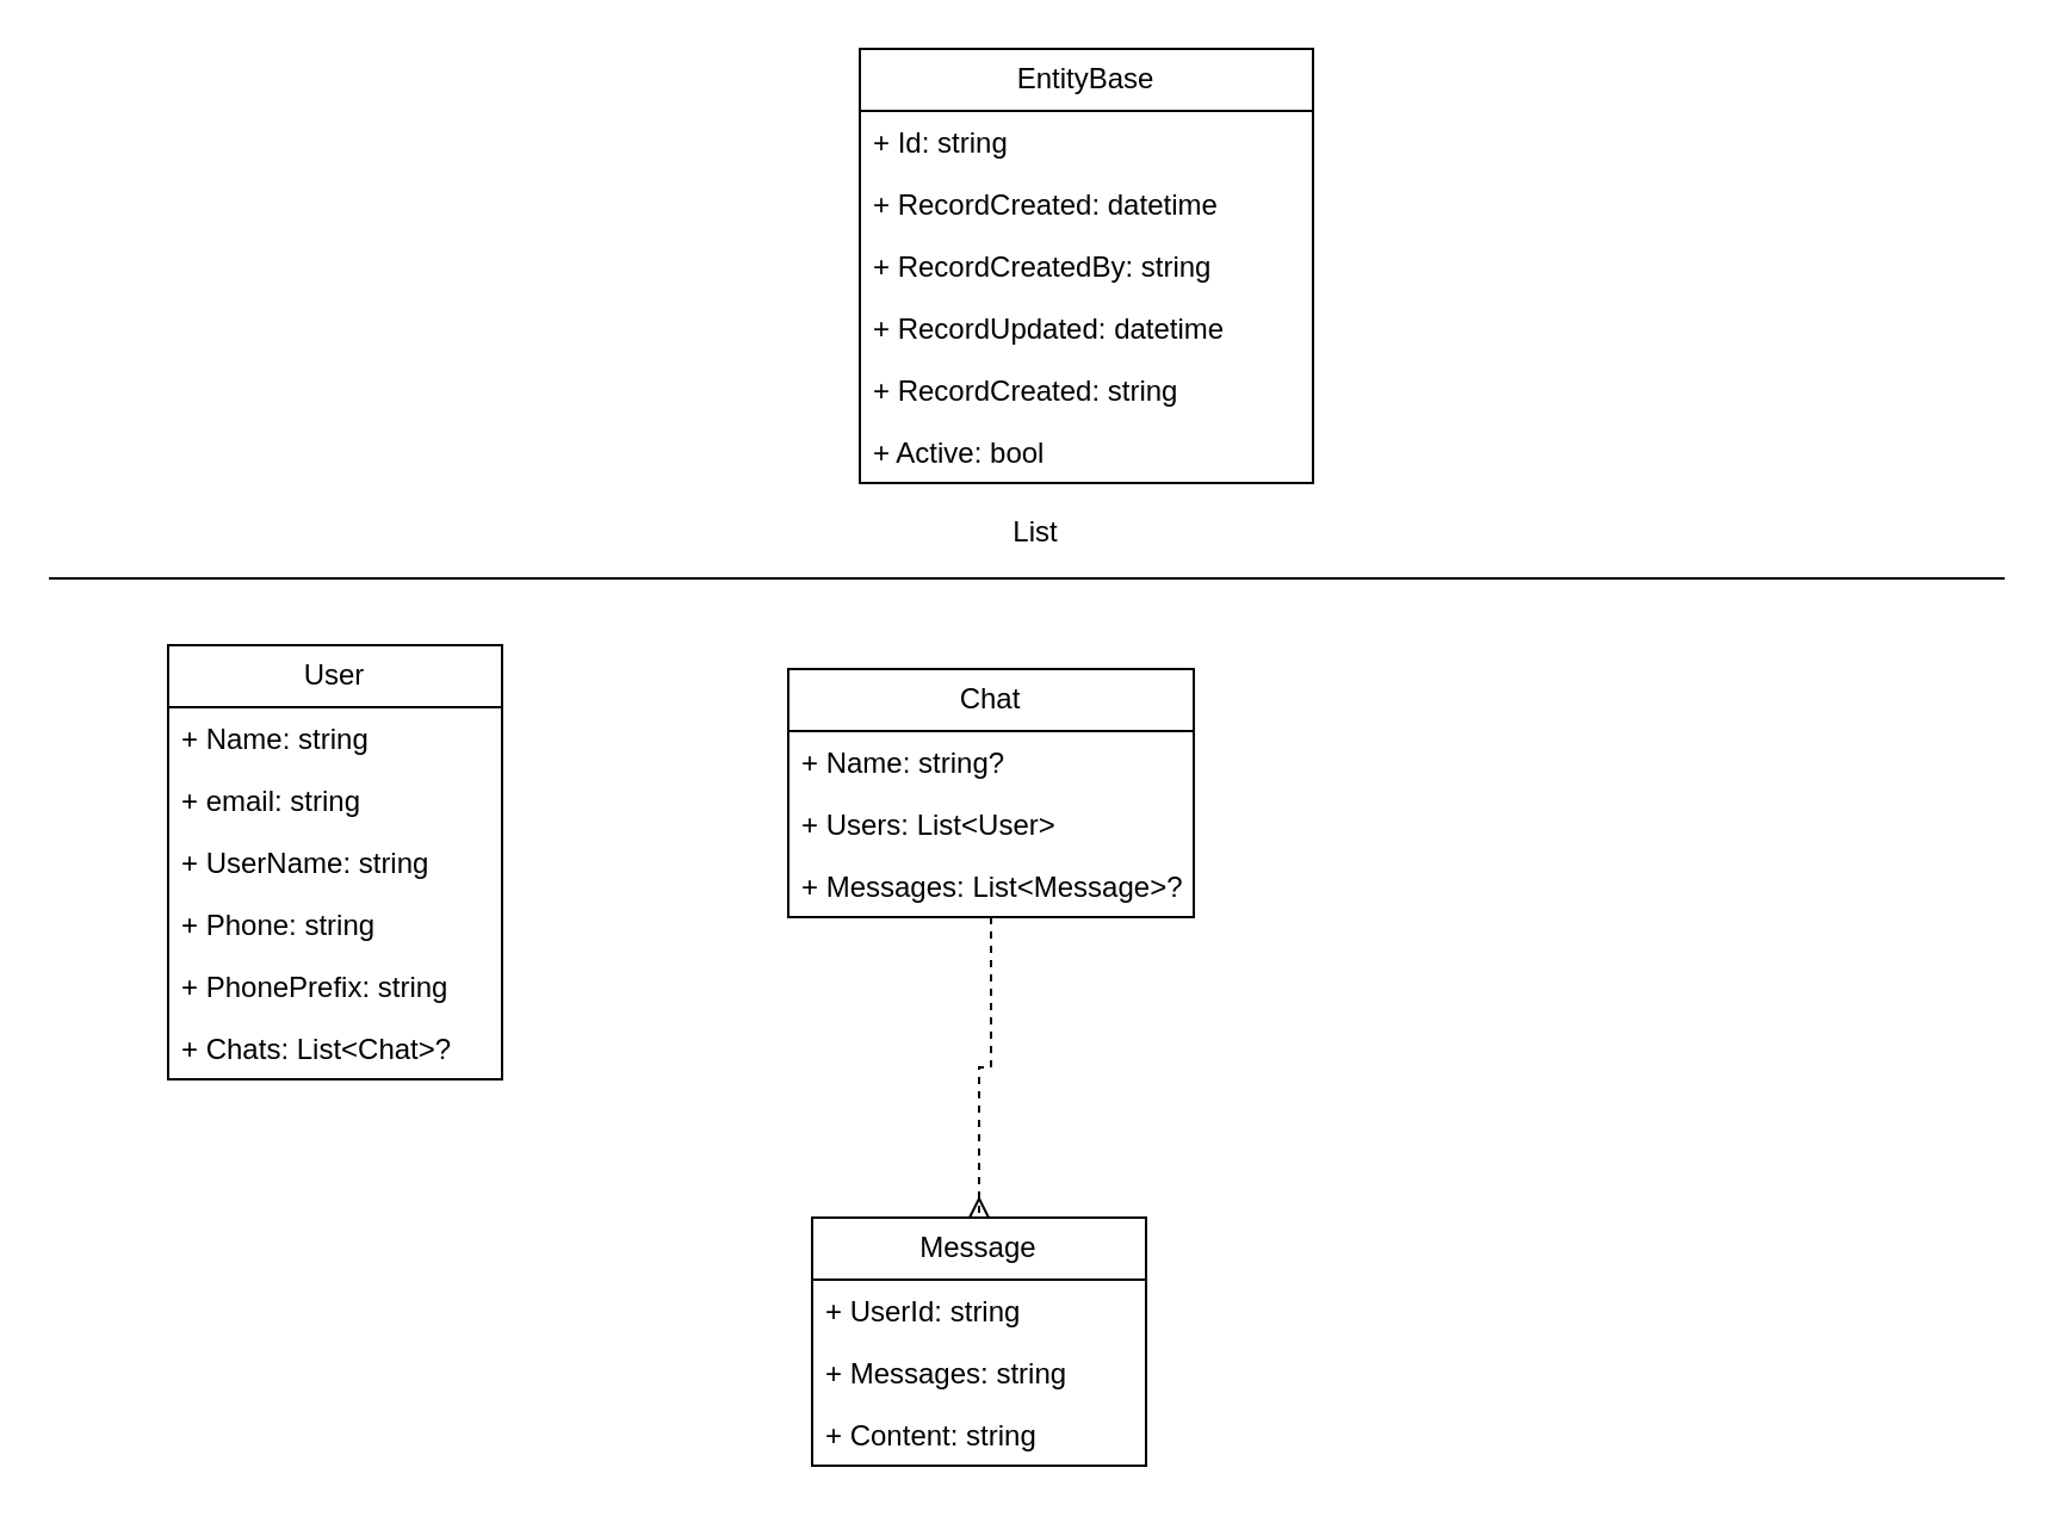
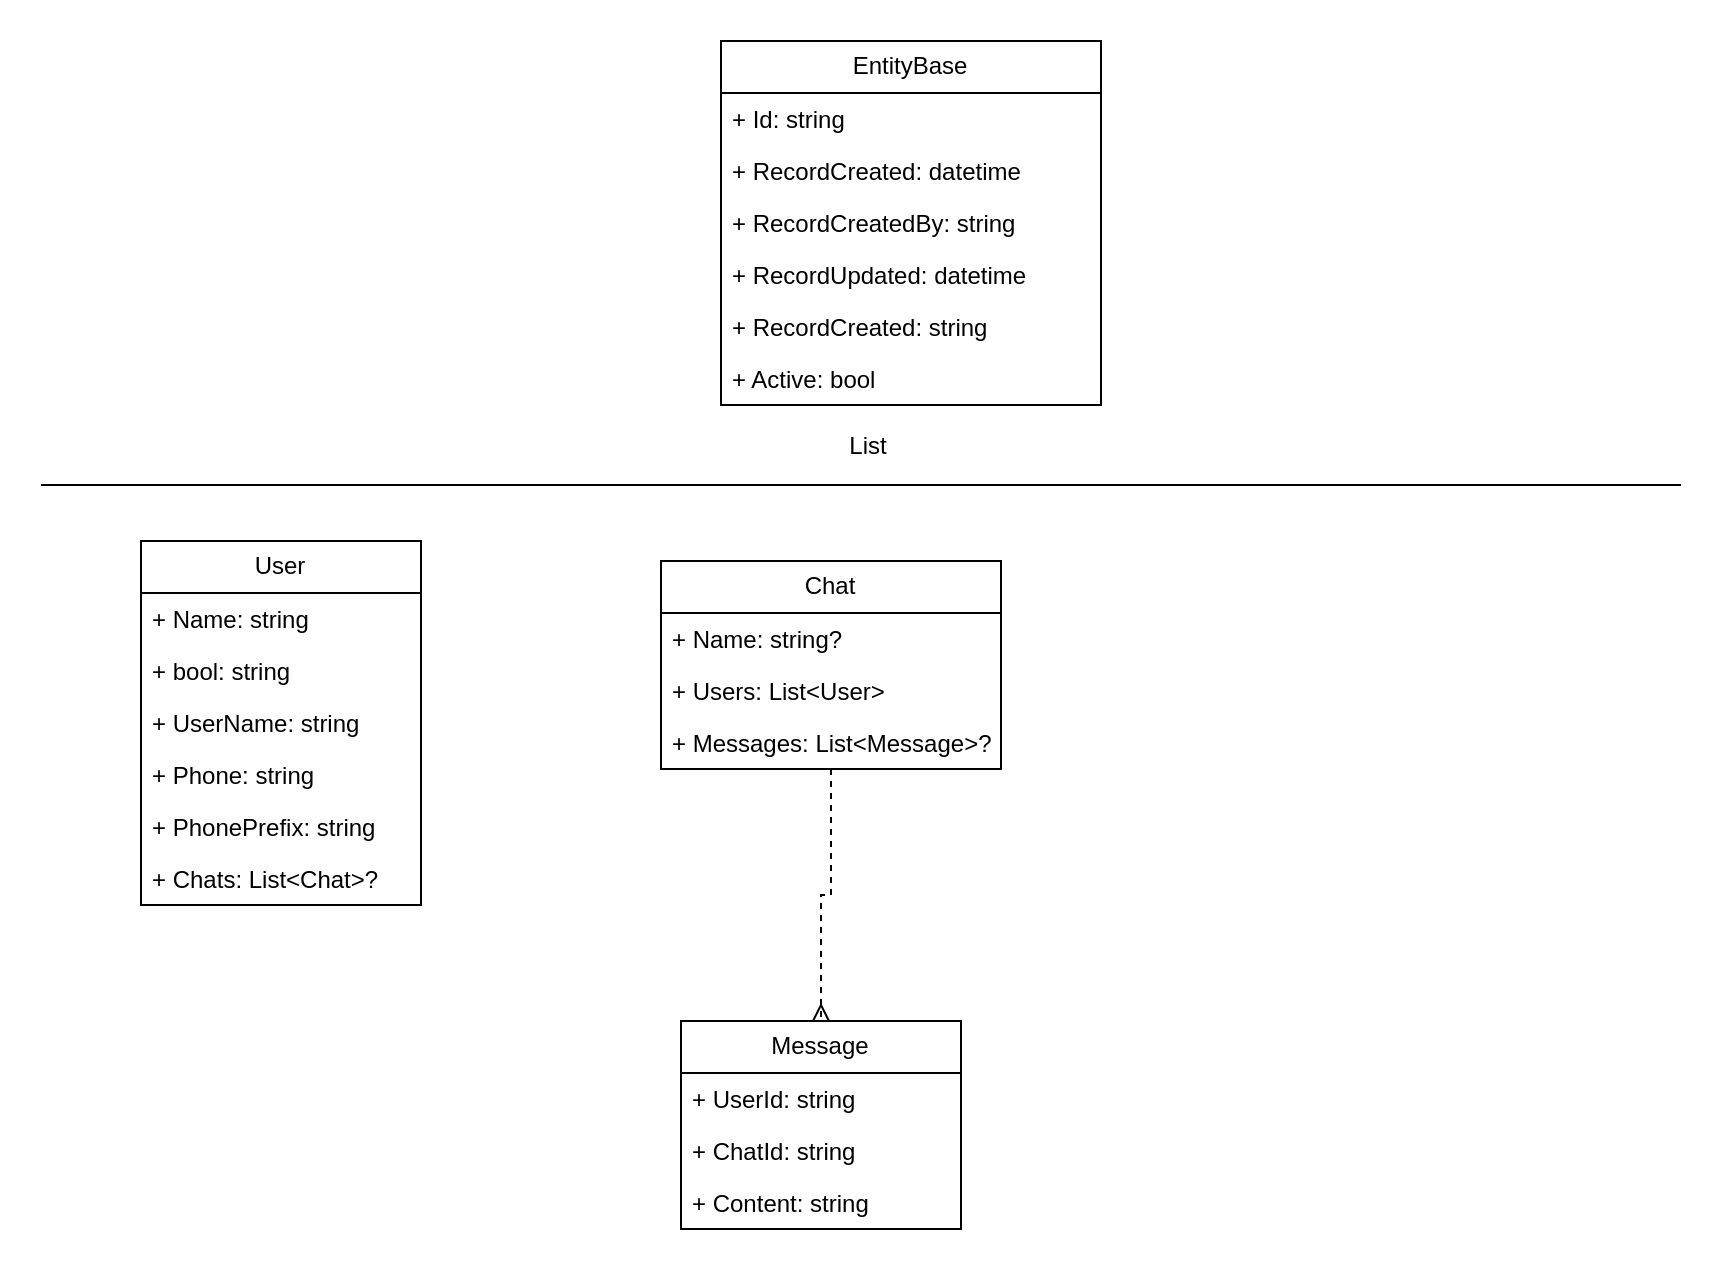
  <mxCell id="0" />
  <mxCell id="1" parent="0" />
  <mxCell id="2" value="EntityBase" style="swimlane;fontStyle=0;childLayout=stackLayout;horizontal=1;startSize=26;fillColor=none;horizontalStack=0;resizeParent=1;resizeParentMax=0;resizeLast=0;collapsible=1;marginBottom=0;whiteSpace=wrap;html=1;" vertex="1" parent="1"><mxGeometry x="360" y="20" width="190" height="182" as="geometry" /></mxCell>
  <mxCell id="3" value="+ Id: string" style="text;strokeColor=none;fillColor=none;align=left;verticalAlign=top;spacingLeft=4;spacingRight=4;overflow=hidden;rotatable=0;points=[[0,0.5],[1,0.5]];portConstraint=eastwest;whiteSpace=wrap;html=1;" vertex="1" parent="2"><mxGeometry y="26" width="190" height="26" as="geometry" /></mxCell>
  <mxCell id="4" value="+ RecordCreated: datetime" style="text;strokeColor=none;fillColor=none;align=left;verticalAlign=top;spacingLeft=4;spacingRight=4;overflow=hidden;rotatable=0;points=[[0,0.5],[1,0.5]];portConstraint=eastwest;whiteSpace=wrap;html=1;" vertex="1" parent="2"><mxGeometry y="52" width="190" height="26" as="geometry" /></mxCell>
  <mxCell id="5" value="+ RecordCreatedBy: string" style="text;strokeColor=none;fillColor=none;align=left;verticalAlign=top;spacingLeft=4;spacingRight=4;overflow=hidden;rotatable=0;points=[[0,0.5],[1,0.5]];portConstraint=eastwest;whiteSpace=wrap;html=1;" vertex="1" parent="2"><mxGeometry y="78" width="190" height="26" as="geometry" /></mxCell>
  <mxCell id="6" value="+ RecordUpdated: datetime" style="text;strokeColor=none;fillColor=none;align=left;verticalAlign=top;spacingLeft=4;spacingRight=4;overflow=hidden;rotatable=0;points=[[0,0.5],[1,0.5]];portConstraint=eastwest;whiteSpace=wrap;html=1;" vertex="1" parent="2"><mxGeometry y="104" width="190" height="26" as="geometry" /></mxCell>
  <mxCell id="7" value="+ RecordCreated: string" style="text;strokeColor=none;fillColor=none;align=left;verticalAlign=top;spacingLeft=4;spacingRight=4;overflow=hidden;rotatable=0;points=[[0,0.5],[1,0.5]];portConstraint=eastwest;whiteSpace=wrap;html=1;" vertex="1" parent="2"><mxGeometry y="130" width="190" height="26" as="geometry" /></mxCell>
  <mxCell id="8" value="+ Active: bool" style="text;strokeColor=none;fillColor=none;align=left;verticalAlign=top;spacingLeft=4;spacingRight=4;overflow=hidden;rotatable=0;points=[[0,0.5],[1,0.5]];portConstraint=eastwest;whiteSpace=wrap;html=1;" vertex="1" parent="2"><mxGeometry y="156" width="190" height="26" as="geometry" /></mxCell>
  <mxCell id="9" value="" style="line;strokeWidth=1;fillColor=none;align=left;verticalAlign=middle;spacingTop=-1;spacingLeft=3;spacingRight=3;rotatable=0;labelPosition=right;points=[];portConstraint=eastwest;strokeColor=inherit;" vertex="1" parent="1"><mxGeometry y="238" width="820" height="8" as="geometry" x="20" /></mxCell>
  <mxCell id="10" value="User" style="swimlane;fontStyle=0;childLayout=stackLayout;horizontal=1;startSize=26;fillColor=none;horizontalStack=0;resizeParent=1;resizeParentMax=0;resizeLast=0;collapsible=1;marginBottom=0;whiteSpace=wrap;html=1;" vertex="1" parent="1"><mxGeometry x="70" y="270" width="140" height="182" as="geometry" /></mxCell>
  <mxCell id="11" value="+ Name: string" style="text;strokeColor=none;fillColor=none;align=left;verticalAlign=top;spacingLeft=4;spacingRight=4;overflow=hidden;rotatable=0;points=[[0,0.5],[1,0.5]];portConstraint=eastwest;whiteSpace=wrap;html=1;" vertex="1" parent="10"><mxGeometry y="26" width="140" height="26" as="geometry" /></mxCell>
- <mxCell id="12" value="+ email: string" style="text;strokeColor=none;fillColor=none;align=left;verticalAlign=top;spacingLeft=4;spacingRight=4;overflow=hidden;rotatable=0;points=[[0,0.5],[1,0.5]];portConstraint=eastwest;whiteSpace=wrap;html=1;" vertex="1" parent="10"><mxGeometry y="52" width="140" height="26" as="geometry" /></mxCell>
+ <mxCell id="12" value="+ bool: string" style="text;strokeColor=none;fillColor=none;align=left;verticalAlign=top;spacingLeft=4;spacingRight=4;overflow=hidden;rotatable=0;points=[[0,0.5],[1,0.5]];portConstraint=eastwest;whiteSpace=wrap;html=1;" vertex="1" parent="10"><mxGeometry y="52" width="140" height="26" as="geometry" /></mxCell>
  <mxCell id="13" value="+ UserName: string" style="text;strokeColor=none;fillColor=none;align=left;verticalAlign=top;spacingLeft=4;spacingRight=4;overflow=hidden;rotatable=0;points=[[0,0.5],[1,0.5]];portConstraint=eastwest;whiteSpace=wrap;html=1;" vertex="1" parent="10"><mxGeometry y="78" width="140" height="26" as="geometry" /></mxCell>
  <mxCell id="14" value="+ Phone: string" style="text;strokeColor=none;fillColor=none;align=left;verticalAlign=top;spacingLeft=4;spacingRight=4;overflow=hidden;rotatable=0;points=[[0,0.5],[1,0.5]];portConstraint=eastwest;whiteSpace=wrap;html=1;" vertex="1" parent="10"><mxGeometry y="104" width="140" height="26" as="geometry" /></mxCell>
  <mxCell id="15" value="+ PhonePrefix: string" style="text;strokeColor=none;fillColor=none;align=left;verticalAlign=top;spacingLeft=4;spacingRight=4;overflow=hidden;rotatable=0;points=[[0,0.5],[1,0.5]];portConstraint=eastwest;whiteSpace=wrap;html=1;" vertex="1" parent="10"><mxGeometry y="130" width="140" height="26" as="geometry" /></mxCell>
  <mxCell id="16" value="+ Chats: List&amp;lt;Chat&amp;gt;?" style="text;strokeColor=none;fillColor=none;align=left;verticalAlign=top;spacingLeft=4;spacingRight=4;overflow=hidden;rotatable=0;points=[[0,0.5],[1,0.5]];portConstraint=eastwest;whiteSpace=wrap;html=1;" vertex="1" parent="10"><mxGeometry y="156" width="140" height="26" as="geometry" /></mxCell>
  <mxCell id="17" style="edgeStyle=orthogonalEdgeStyle;rounded=0;orthogonalLoop=1;jettySize=auto;html=1;entryX=0.5;entryY=0;entryDx=0;entryDy=0;endArrow=ERmany;endFill=0;dashed=1;" edge="1" parent="1" source="18" target="22"><mxGeometry relative="1" as="geometry" /></mxCell>
  <mxCell id="18" value="Chat" style="swimlane;fontStyle=0;childLayout=stackLayout;horizontal=1;startSize=26;fillColor=none;horizontalStack=0;resizeParent=1;resizeParentMax=0;resizeLast=0;collapsible=1;marginBottom=0;whiteSpace=wrap;html=1;" vertex="1" parent="1"><mxGeometry x="330" y="280" width="170" height="104" as="geometry" /></mxCell>
  <mxCell id="19" value="+ Name: string?" style="text;strokeColor=none;fillColor=none;align=left;verticalAlign=top;spacingLeft=4;spacingRight=4;overflow=hidden;rotatable=0;points=[[0,0.5],[1,0.5]];portConstraint=eastwest;whiteSpace=wrap;html=1;" vertex="1" parent="18"><mxGeometry y="26" width="170" height="26" as="geometry" /></mxCell>
  <mxCell id="20" value="+ Users: List&amp;lt;User&amp;gt;" style="text;strokeColor=none;fillColor=none;align=left;verticalAlign=top;spacingLeft=4;spacingRight=4;overflow=hidden;rotatable=0;points=[[0,0.5],[1,0.5]];portConstraint=eastwest;whiteSpace=wrap;html=1;" vertex="1" parent="18"><mxGeometry y="52" width="170" height="26" as="geometry" /></mxCell>
  <mxCell id="21" value="+ Messages: List&amp;lt;Message&amp;gt;?" style="text;strokeColor=none;fillColor=none;align=left;verticalAlign=top;spacingLeft=4;spacingRight=4;overflow=hidden;rotatable=0;points=[[0,0.5],[1,0.5]];portConstraint=eastwest;whiteSpace=wrap;html=1;" vertex="1" parent="18"><mxGeometry y="78" width="170" height="26" as="geometry" /></mxCell>
  <mxCell id="22" value="Message" style="swimlane;fontStyle=0;childLayout=stackLayout;horizontal=1;startSize=26;fillColor=none;horizontalStack=0;resizeParent=1;resizeParentMax=0;resizeLast=0;collapsible=1;marginBottom=0;whiteSpace=wrap;html=1;" vertex="1" parent="1"><mxGeometry x="340" y="510" width="140" height="104" as="geometry" /></mxCell>
  <mxCell id="23" value="+ UserId: string" style="text;strokeColor=none;fillColor=none;align=left;verticalAlign=top;spacingLeft=4;spacingRight=4;overflow=hidden;rotatable=0;points=[[0,0.5],[1,0.5]];portConstraint=eastwest;whiteSpace=wrap;html=1;" vertex="1" parent="22"><mxGeometry y="26" width="140" height="26" as="geometry" /></mxCell>
- <mxCell id="24" value="+ Messages: string" style="text;strokeColor=none;fillColor=none;align=left;verticalAlign=top;spacingLeft=4;spacingRight=4;overflow=hidden;rotatable=0;points=[[0,0.5],[1,0.5]];portConstraint=eastwest;whiteSpace=wrap;html=1;" vertex="1" parent="22"><mxGeometry y="52" width="140" height="26" as="geometry" /></mxCell>
+ <mxCell id="24" value="+ ChatId: string" style="text;strokeColor=none;fillColor=none;align=left;verticalAlign=top;spacingLeft=4;spacingRight=4;overflow=hidden;rotatable=0;points=[[0,0.5],[1,0.5]];portConstraint=eastwest;whiteSpace=wrap;html=1;" vertex="1" parent="22"><mxGeometry y="52" width="140" height="26" as="geometry" /></mxCell>
  <mxCell id="25" value="+ Content: string" style="text;strokeColor=none;fillColor=none;align=left;verticalAlign=top;spacingLeft=4;spacingRight=4;overflow=hidden;rotatable=0;points=[[0,0.5],[1,0.5]];portConstraint=eastwest;whiteSpace=wrap;html=1;" vertex="1" parent="22"><mxGeometry y="78" width="140" height="26" as="geometry" /></mxCell>
  <mxCell id="26" value="List" style="text;html=1;strokeColor=none;fillColor=none;align=center;verticalAlign=middle;whiteSpace=wrap;rounded=0;" vertex="1" parent="1"><mxGeometry x="404" y="208" width="60" height="30" as="geometry" /></mxCell>
